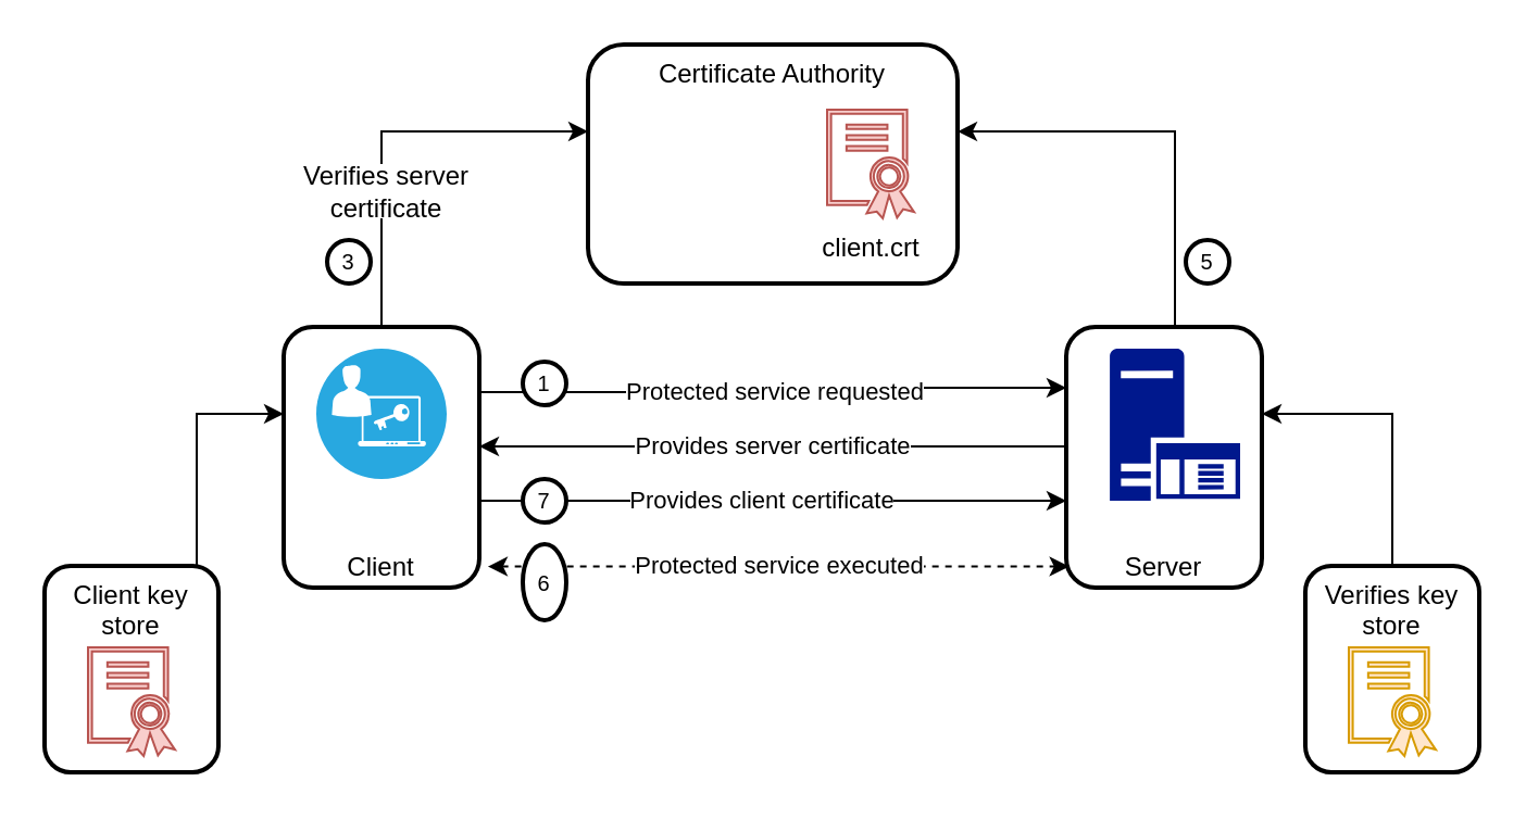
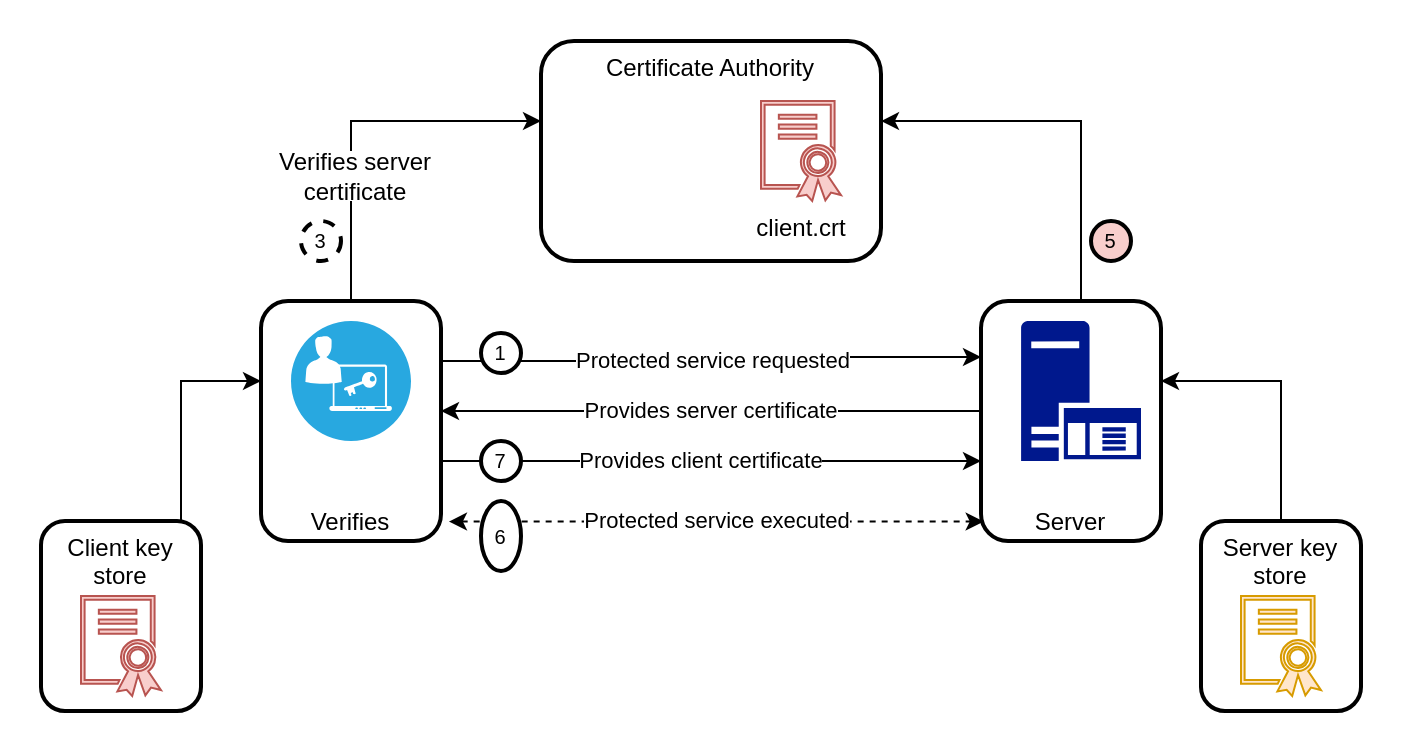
  <mxCell id="0" />
  <mxCell id="1" parent="0" />
  <mxCell id="2" value="Server" style="rounded=1;whiteSpace=wrap;html=1;strokeWidth=2;fillColor=none;verticalAlign=bottom;" vertex="1" parent="1"><mxGeometry x="490" y="150" width="90" height="120" as="geometry" /></mxCell>
  <mxCell id="3" value="Provides client certificate" style="edgeStyle=orthogonalEdgeStyle;rounded=0;orthogonalLoop=1;jettySize=auto;html=1;exitX=1;exitY=0.75;exitDx=0;exitDy=0;" edge="1" parent="1" source="5"><mxGeometry relative="1" as="geometry"><mxPoint x="490" y="230" as="targetPoint" /><Array as="points"><mxPoint x="220" y="230" /><mxPoint x="490" y="230" /></Array></mxGeometry></mxCell>
  <mxCell id="4" value="Protected service executed" style="edgeStyle=orthogonalEdgeStyle;rounded=0;orthogonalLoop=1;jettySize=auto;html=1;entryX=0.015;entryY=0.919;entryDx=0;entryDy=0;entryPerimeter=0;startArrow=classic;startFill=1;exitX=1.044;exitY=0.919;exitDx=0;exitDy=0;exitPerimeter=0;dashed=1;" edge="1" parent="1" source="5" target="2"><mxGeometry relative="1" as="geometry"><mxPoint x="224" y="260" as="sourcePoint" /><Array as="points" /></mxGeometry></mxCell>
- <mxCell id="5" value="Client" style="rounded=1;whiteSpace=wrap;html=1;strokeWidth=2;verticalAlign=bottom;" vertex="1" parent="1"><mxGeometry x="130" y="150" width="90" height="120" as="geometry" /></mxCell>
- <mxCell id="6" value="Verifies key store" style="rounded=1;whiteSpace=wrap;html=1;strokeWidth=2;verticalAlign=top;" vertex="1" parent="1"><mxGeometry x="600" y="260" width="80" height="95" as="geometry" /></mxCell>
+ <mxCell id="5" value="Verifies" style="rounded=1;whiteSpace=wrap;html=1;strokeWidth=2;verticalAlign=bottom;" vertex="1" parent="1"><mxGeometry x="130" y="150" width="90" height="120" as="geometry" /></mxCell>
+ <mxCell id="6" value="Server key store" style="rounded=1;whiteSpace=wrap;html=1;strokeWidth=2;verticalAlign=top;" vertex="1" parent="1"><mxGeometry x="600" y="260" width="80" height="95" as="geometry" /></mxCell>
  <mxCell id="7" value="Client key store" style="rounded=1;whiteSpace=wrap;html=1;strokeWidth=2;verticalAlign=top;" vertex="1" parent="1"><mxGeometry x="20" y="260" width="80" height="95" as="geometry" /></mxCell>
  <mxCell id="8" style="edgeStyle=orthogonalEdgeStyle;rounded=0;orthogonalLoop=1;jettySize=auto;html=1;entryX=0;entryY=0.364;entryDx=0;entryDy=0;entryPerimeter=0;" edge="1" parent="1" target="13"><mxGeometry relative="1" as="geometry"><mxPoint x="175" y="150" as="sourcePoint" /><Array as="points"><mxPoint x="175" y="60" /></Array></mxGeometry></mxCell>
  <mxCell id="9" value="Protected service requested" style="edgeStyle=orthogonalEdgeStyle;rounded=0;orthogonalLoop=1;jettySize=auto;html=1;exitX=1;exitY=0.25;exitDx=0;exitDy=0;align=center;" edge="1" parent="1" source="5"><mxGeometry relative="1" as="geometry"><mxPoint x="490" y="178" as="targetPoint" /><Array as="points"><mxPoint x="360" y="178" /></Array></mxGeometry></mxCell>
  <mxCell id="10" value="" style="verticalLabelPosition=bottom;html=1;fillColor=#28A8E0;verticalAlign=top;points=[[0.145,0.145,0],[0.856,0.145,0],[0.855,0.855,0],[0.145,0.855,0],[0.5,0,0], [1,0.5,0], [0.5,1,0],[0,0.5,0]];pointerEvents=1;align=center;shape=mxgraph.cisco_safe.capability.client_based_security;strokeWidth=2;" vertex="1" parent="1"><mxGeometry x="145" y="160" width="60" height="60" as="geometry" /></mxCell>
  <mxCell id="11" style="edgeStyle=orthogonalEdgeStyle;rounded=0;orthogonalLoop=1;jettySize=auto;html=1;entryX=1;entryY=0.364;entryDx=0;entryDy=0;entryPerimeter=0;" edge="1" parent="1" target="13"><mxGeometry relative="1" as="geometry"><mxPoint x="540" y="150" as="sourcePoint" /><Array as="points"><mxPoint x="540" y="60" /></Array></mxGeometry></mxCell>
  <mxCell id="12" value="" style="pointerEvents=1;shadow=0;dashed=0;html=1;strokeColor=none;labelPosition=center;verticalLabelPosition=bottom;verticalAlign=top;align=center;shape=mxgraph.mscae.enterprise.application_server;fillColor=#00188D;strokeWidth=2;" vertex="1" parent="1"><mxGeometry x="510" y="160" width="60" height="70" as="geometry" /></mxCell>
  <mxCell id="13" value="Certificate Authority" style="rounded=1;whiteSpace=wrap;html=1;verticalAlign=top;strokeWidth=2;" vertex="1" parent="1"><mxGeometry x="270" y="20" width="170" height="110" as="geometry" /></mxCell>
  <mxCell id="14" value="client.crt" style="pointerEvents=1;shadow=0;dashed=0;html=1;strokeColor=#b85450;labelPosition=center;verticalLabelPosition=bottom;verticalAlign=top;align=center;shape=mxgraph.mscae.intune.intune_certificate_profiles;fillColor=#f8cecc;" vertex="1" parent="1"><mxGeometry x="380" y="50" width="40" height="50" as="geometry" /></mxCell>
  <mxCell id="15" style="edgeStyle=orthogonalEdgeStyle;rounded=0;orthogonalLoop=1;jettySize=auto;html=1;exitX=0.5;exitY=0;exitDx=0;exitDy=0;" edge="1" parent="1" source="7"><mxGeometry relative="1" as="geometry"><mxPoint x="130" y="190" as="targetPoint" /><Array as="points"><mxPoint x="90" y="190" /></Array></mxGeometry></mxCell>
  <mxCell id="16" value="" style="pointerEvents=1;shadow=0;dashed=0;html=1;strokeColor=#b85450;labelPosition=center;verticalLabelPosition=bottom;verticalAlign=top;align=center;shape=mxgraph.mscae.intune.intune_certificate_profiles;fillColor=#f8cecc;" vertex="1" parent="1"><mxGeometry y="297.5" width="40" height="50" as="geometry" x="40" /></mxCell>
  <mxCell id="17" style="edgeStyle=orthogonalEdgeStyle;rounded=0;orthogonalLoop=1;jettySize=auto;html=1;exitX=0.5;exitY=0;exitDx=0;exitDy=0;" edge="1" parent="1" source="6"><mxGeometry relative="1" as="geometry"><mxPoint x="640" y="250" as="sourcePoint" /><mxPoint x="580" y="190" as="targetPoint" /><Array as="points"><mxPoint x="640" y="190" /></Array></mxGeometry></mxCell>
  <mxCell id="18" value="" style="pointerEvents=1;shadow=0;dashed=0;html=1;strokeColor=#d79b00;labelPosition=center;verticalLabelPosition=bottom;verticalAlign=top;align=center;shape=mxgraph.mscae.intune.intune_certificate_profiles;fillColor=#ffe6cc;" vertex="1" parent="1"><mxGeometry x="620" y="297.5" width="40" height="50" as="geometry" /></mxCell>
  <mxCell id="19" value="Provides server certificate" style="edgeStyle=orthogonalEdgeStyle;rounded=0;orthogonalLoop=1;jettySize=auto;html=1;startArrow=classic;startFill=1;endArrow=none;endFill=0;" edge="1" parent="1"><mxGeometry relative="1" as="geometry"><mxPoint x="220" y="205" as="sourcePoint" /><mxPoint x="490" y="205" as="targetPoint" /><Array as="points"><mxPoint x="220" y="205" /><mxPoint x="490" y="205" /></Array></mxGeometry></mxCell>
  <mxCell id="20" value="1" style="ellipse;whiteSpace=wrap;html=1;aspect=fixed;strokeWidth=2;fillColor=#ffffff;verticalAlign=middle;fontSize=10;" vertex="1" parent="1"><mxGeometry x="240" y="166" width="20" height="20" as="geometry" /></mxCell>
  <mxCell id="21" value="7" style="ellipse;whiteSpace=wrap;html=1;aspect=fixed;strokeWidth=2;fillColor=#ffffff;fontSize=10;" vertex="1" parent="1"><mxGeometry x="240" y="220" width="20" height="20" as="geometry" /></mxCell>
  <mxCell id="22" value="6" style="ellipse;whiteSpace=wrap;html=1;aspect=fixed;strokeWidth=2;fillColor=#ffffff;fontSize=10;" vertex="1" parent="1"><mxGeometry x="240" y="250" width="20" height="35" as="geometry" /></mxCell>
- <mxCell id="23" value="3" style="ellipse;whiteSpace=wrap;html=1;aspect=fixed;strokeWidth=2;fillColor=#ffffff;fontSize=10;" vertex="1" parent="1"><mxGeometry x="150" y="110" width="20" height="20" as="geometry" /></mxCell>
+ <mxCell id="23" value="3" style="ellipse;whiteSpace=wrap;html=1;aspect=fixed;strokeWidth=2;fillColor=#ffffff;fontSize=10;dashed=1;" vertex="1" parent="1"><mxGeometry x="150" y="110" width="20" height="20" as="geometry" /></mxCell>
  <mxCell id="24" value="Verifies server certificate" style="text;html=1;strokeColor=none;fillColor=#ffffff;align=center;verticalAlign=middle;whiteSpace=wrap;rounded=0;" vertex="1" parent="1"><mxGeometry x="135" y="75" width="85" height="25" as="geometry" /></mxCell>
- <mxCell id="25" value="5" style="ellipse;whiteSpace=wrap;html=1;aspect=fixed;strokeWidth=2;fillColor=#ffffff;fontSize=10;" vertex="1" parent="1"><mxGeometry x="545" y="110" width="20" height="20" as="geometry" /></mxCell>
+ <mxCell id="25" value="5" style="ellipse;whiteSpace=wrap;html=1;aspect=fixed;strokeWidth=2;fillColor=#f8cecc;fontSize=10;" vertex="1" parent="1"><mxGeometry x="545" y="110" width="20" height="20" as="geometry" /></mxCell>
